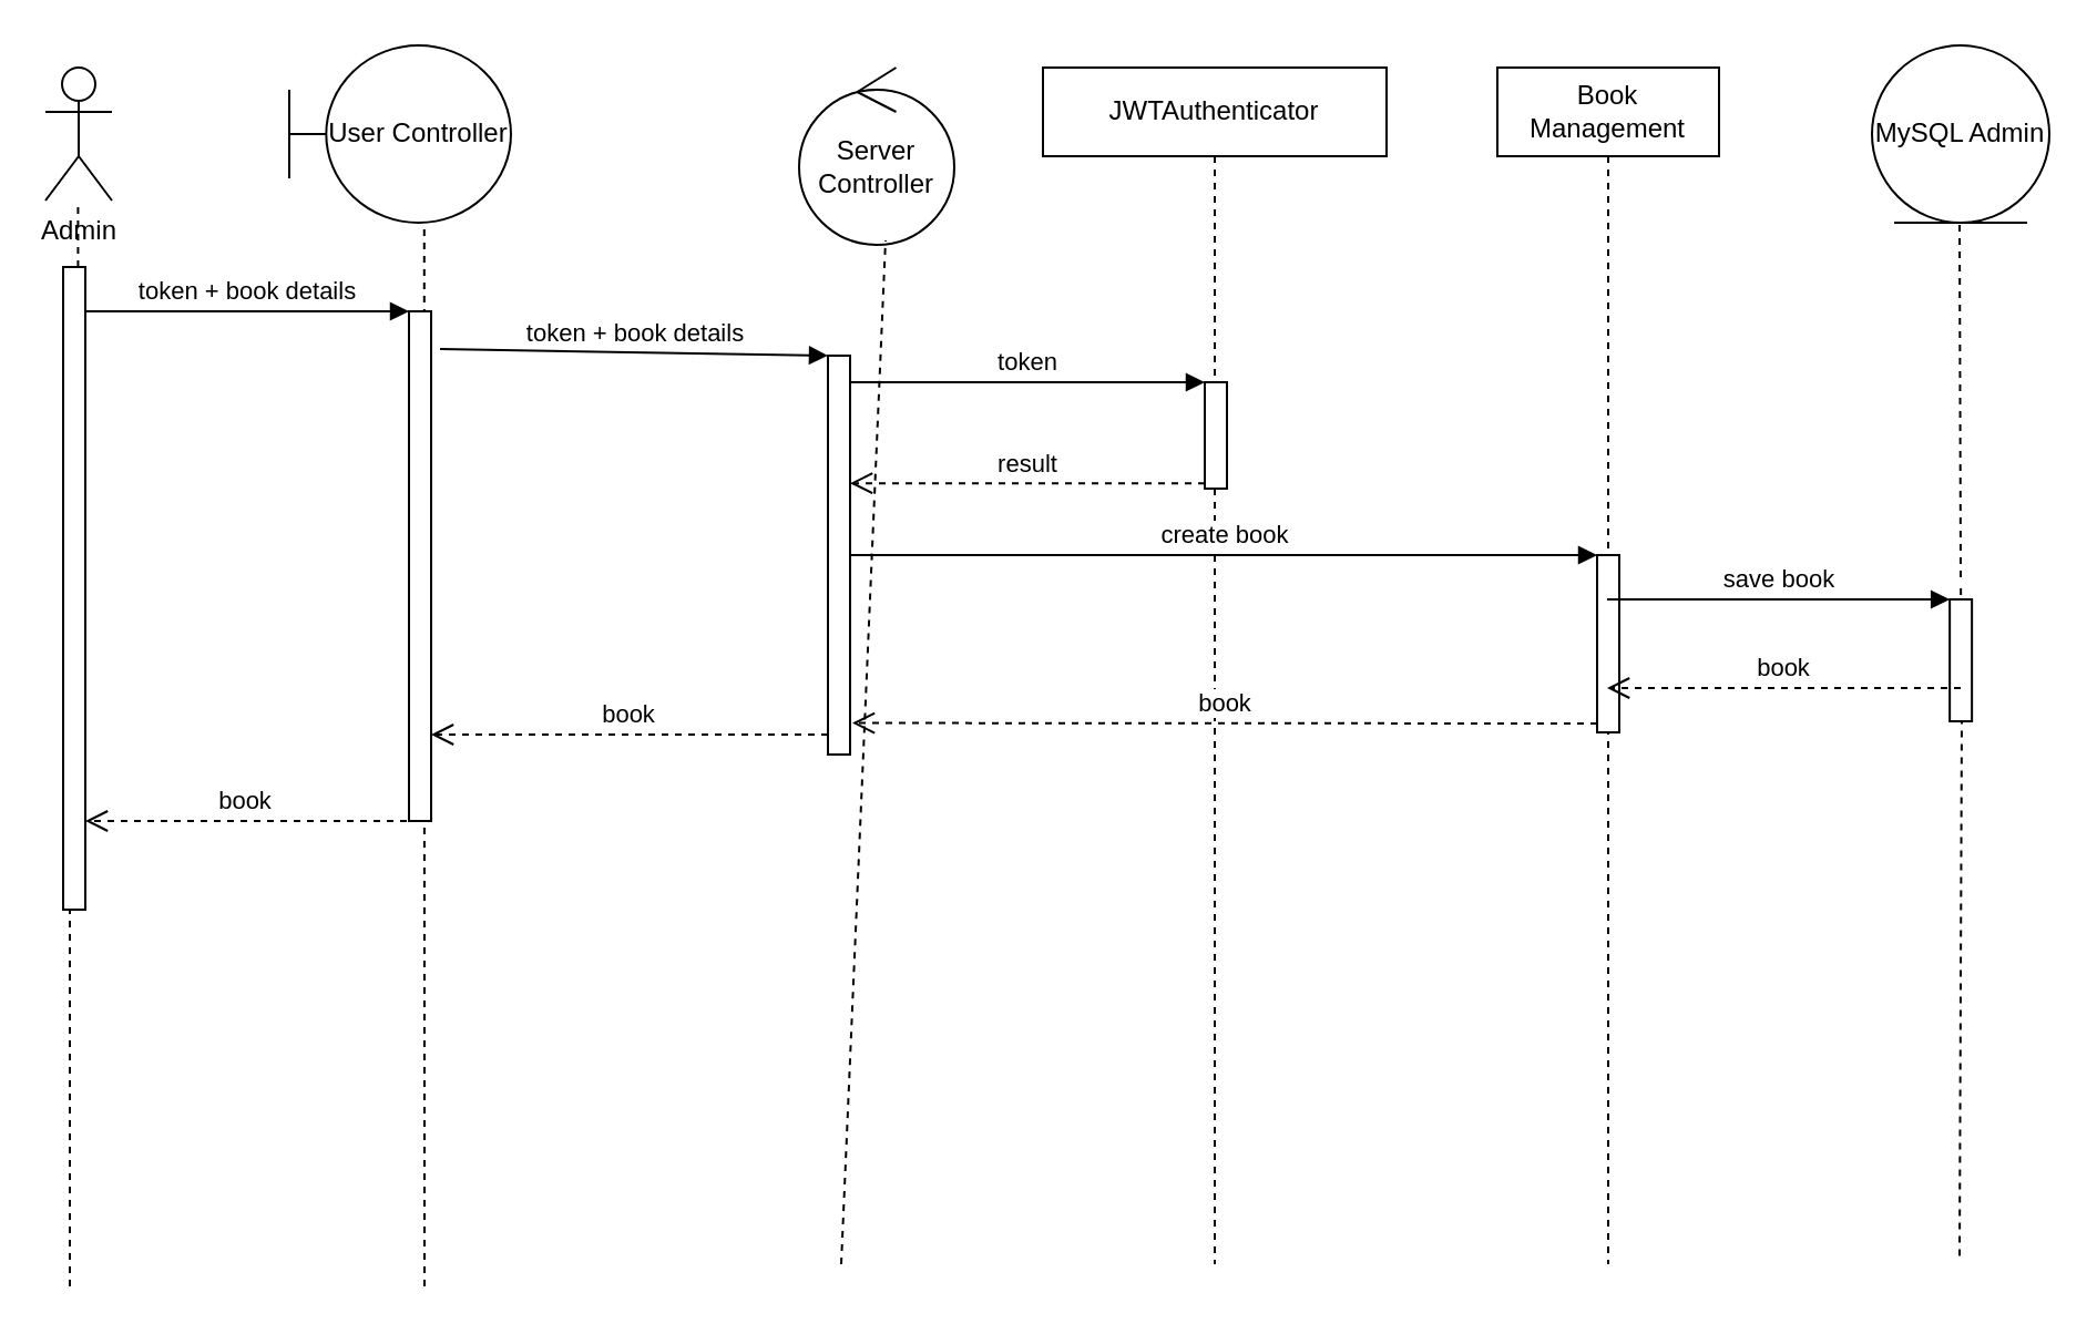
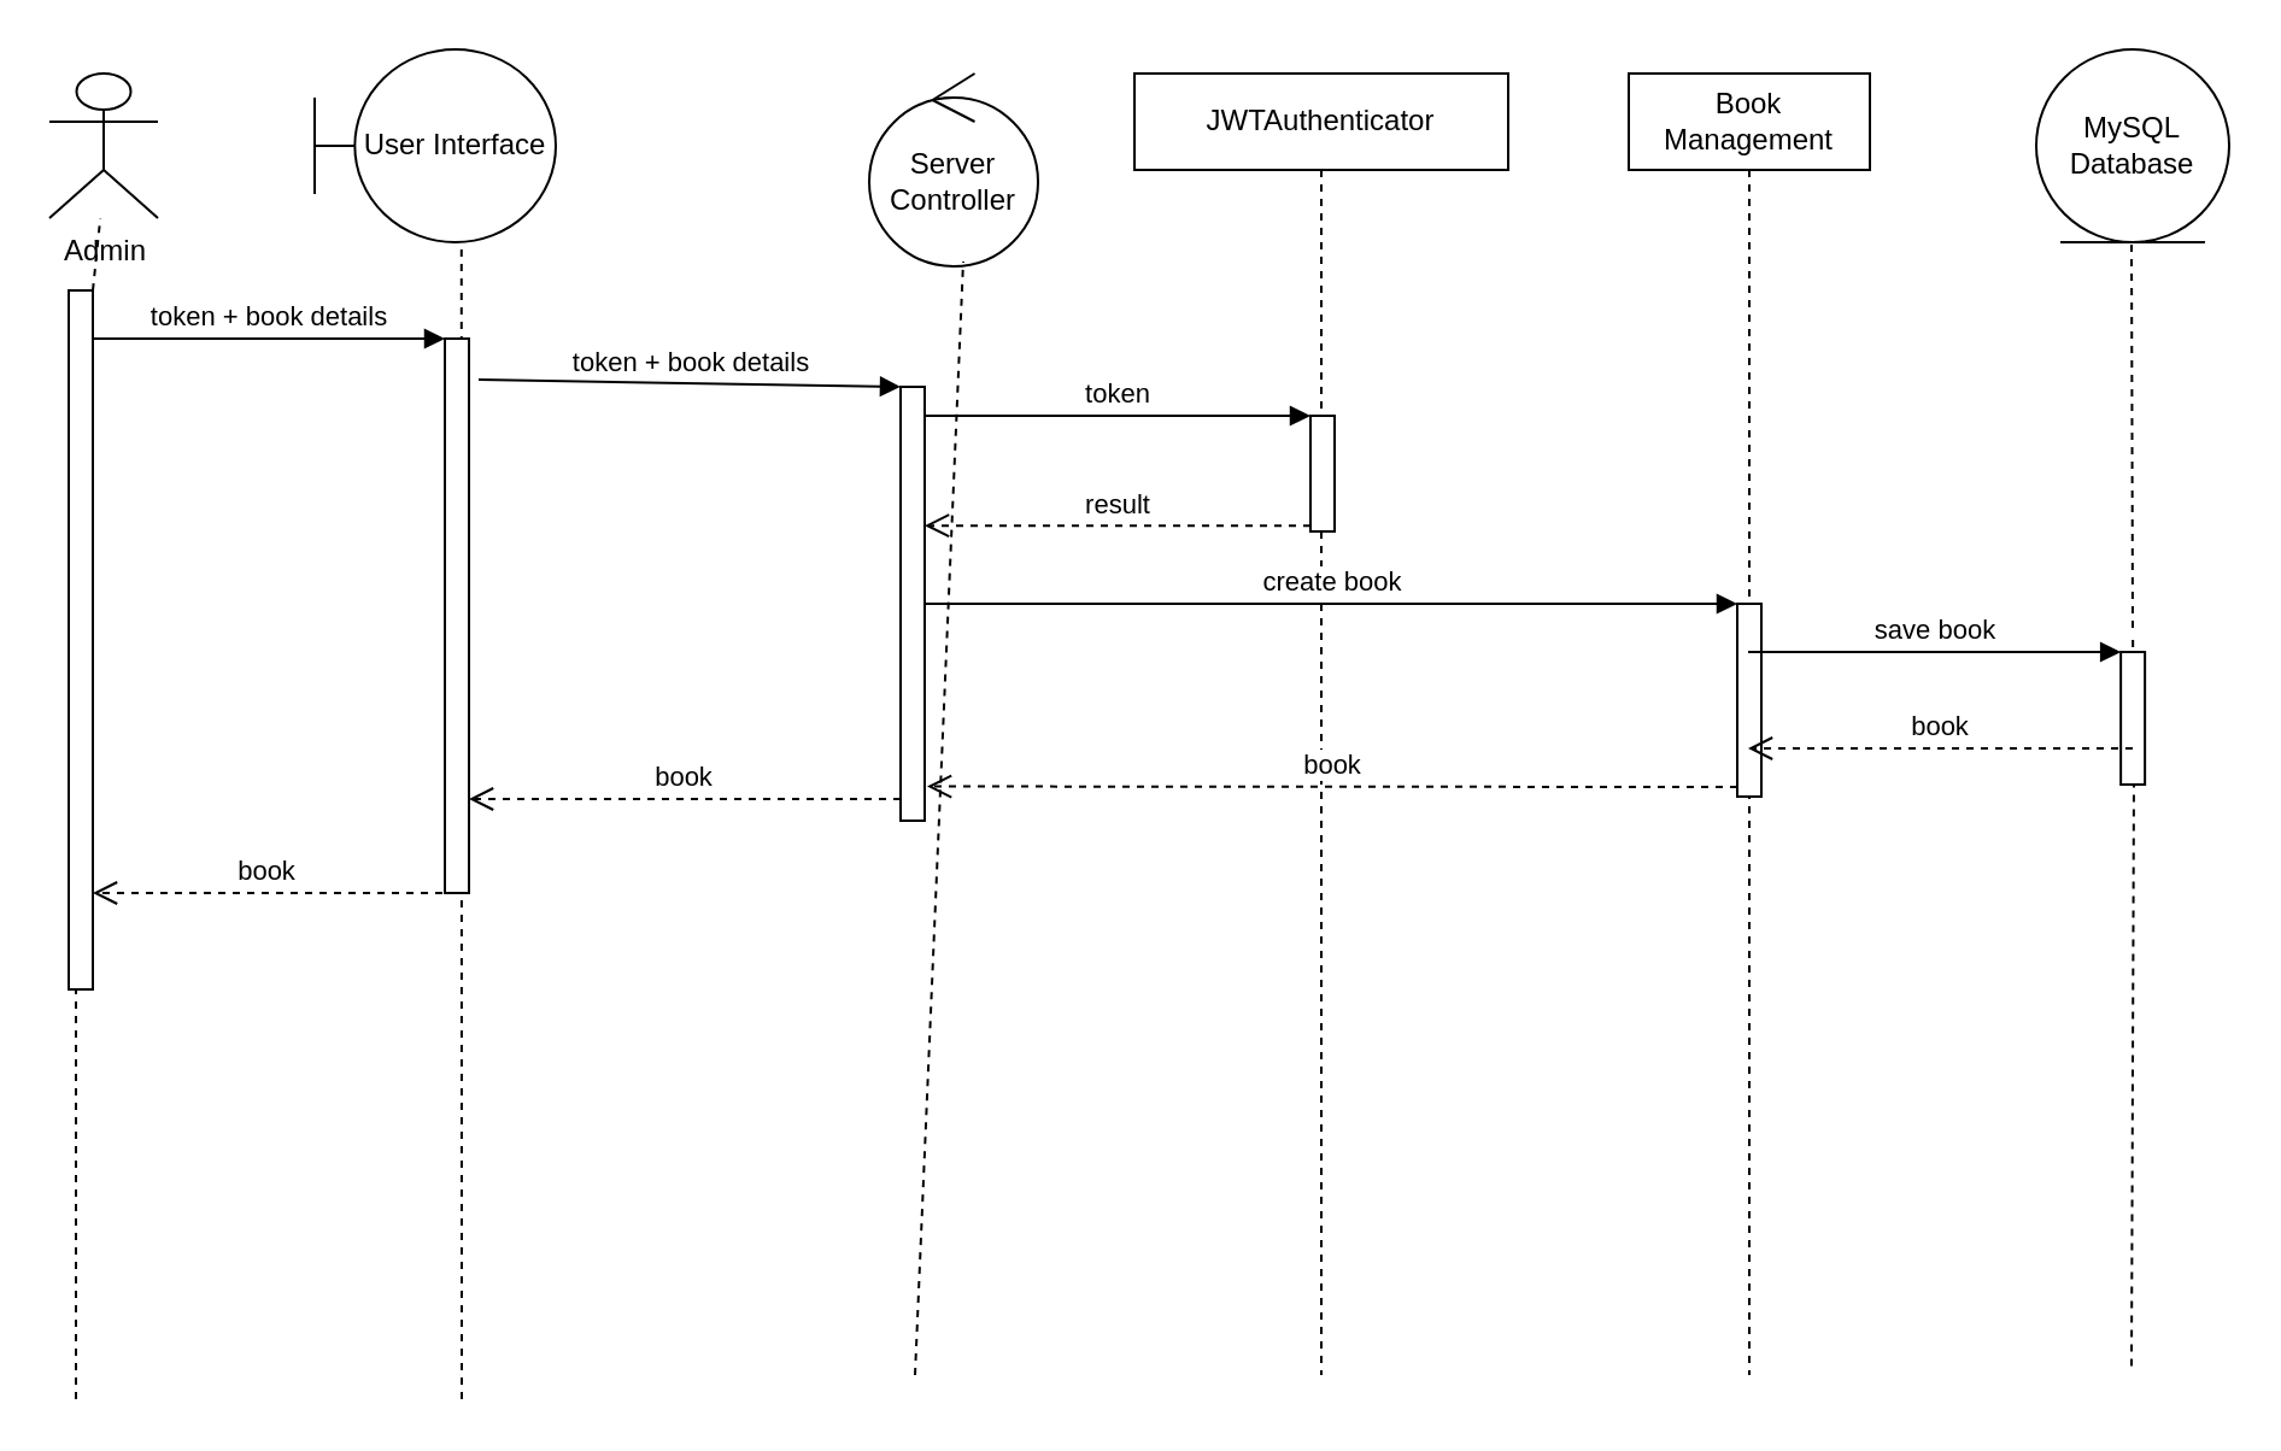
  <mxCell id="0" />
  <mxCell id="1" parent="0" />
- <mxCell id="2" value="Admin" style="shape=umlActor;verticalLabelPosition=bottom;verticalAlign=top;html=1;outlineConnect=0;" vertex="1" parent="1"><mxGeometry x="20" y="30" width="30" height="60" as="geometry" /></mxCell>
+ <mxCell id="2" value="Admin" style="shape=umlActor;verticalLabelPosition=bottom;verticalAlign=top;html=1;outlineConnect=0;" vertex="1" parent="1"><mxGeometry x="20" y="30" width="45" height="60" as="geometry" /></mxCell>
  <mxCell id="3" value="" style="endArrow=none;dashed=1;html=1;" edge="1" parent="1" source="16" target="2"><mxGeometry width="50" height="50" relative="1" as="geometry"><mxPoint x="31" y="640" as="sourcePoint" /><mxPoint x="70" y="130" as="targetPoint" /></mxGeometry></mxCell>
- <mxCell id="4" value="User Controller" style="shape=umlBoundary;whiteSpace=wrap;html=1;" vertex="1" parent="1"><mxGeometry x="130" y="20" width="100" height="80" as="geometry" /></mxCell>
+ <mxCell id="4" value="User Interface" style="shape=umlBoundary;whiteSpace=wrap;html=1;" vertex="1" parent="1"><mxGeometry x="130" y="20" width="100" height="80" as="geometry" /></mxCell>
  <mxCell id="5" value="" style="endArrow=none;dashed=1;html=1;" edge="1" parent="1"><mxGeometry width="50" height="50" relative="1" as="geometry"><mxPoint x="191" y="580" as="sourcePoint" /><mxPoint x="190.893" y="100" as="targetPoint" /></mxGeometry></mxCell>
  <mxCell id="6" value="Server Controller" style="ellipse;shape=umlControl;whiteSpace=wrap;html=1;" vertex="1" parent="1"><mxGeometry x="360" y="30" width="70" height="80" as="geometry" /></mxCell>
  <mxCell id="7" value="" style="endArrow=none;dashed=1;html=1;entryX=0.557;entryY=0.975;entryDx=0;entryDy=0;entryPerimeter=0;" edge="1" parent="1" target="6"><mxGeometry width="50" height="50" relative="1" as="geometry"><mxPoint x="379" y="570" as="sourcePoint" /><mxPoint x="200.893" y="110" as="targetPoint" /></mxGeometry></mxCell>
  <mxCell id="8" value="" style="html=1;points=[];perimeter=orthogonalPerimeter;" vertex="1" parent="1"><mxGeometry x="184" y="140" width="10" height="230" as="geometry" /></mxCell>
  <mxCell id="9" value="token + book details" style="html=1;verticalAlign=bottom;endArrow=block;entryX=0;entryY=0;" edge="1" parent="1" source="16" target="8"><mxGeometry relative="1" as="geometry"><mxPoint x="70" y="170" as="sourcePoint" /></mxGeometry></mxCell>
  <mxCell id="10" value="book" style="html=1;verticalAlign=bottom;endArrow=open;dashed=1;endSize=8;exitX=-0.1;exitY=1;exitDx=0;exitDy=0;exitPerimeter=0;" edge="1" parent="1" source="8" target="16"><mxGeometry relative="1" as="geometry"><mxPoint x="50" y="390" as="targetPoint" /></mxGeometry></mxCell>
- <mxCell id="11" value="MySQL Admin" style="ellipse;shape=umlEntity;whiteSpace=wrap;html=1;" vertex="1" parent="1"><mxGeometry x="844" y="20" width="80" height="80" as="geometry" /></mxCell>
+ <mxCell id="11" value="MySQL Database" style="ellipse;shape=umlEntity;whiteSpace=wrap;html=1;" vertex="1" parent="1"><mxGeometry x="844" y="20" width="80" height="80" as="geometry" /></mxCell>
  <mxCell id="12" value="" style="endArrow=none;dashed=1;html=1;entryX=0.557;entryY=0.975;entryDx=0;entryDy=0;entryPerimeter=0;" edge="1" parent="1"><mxGeometry width="50" height="50" relative="1" as="geometry"><mxPoint x="884" y="260" as="sourcePoint" /><mxPoint x="883.5" y="100" as="targetPoint" /></mxGeometry></mxCell>
  <mxCell id="13" value="" style="html=1;points=[];perimeter=orthogonalPerimeter;" vertex="1" parent="1"><mxGeometry x="373" y="160" width="10" height="180" as="geometry" /></mxCell>
  <mxCell id="14" value="token + book details" style="html=1;verticalAlign=bottom;endArrow=block;entryX=0;entryY=0;exitX=1.4;exitY=0.074;exitDx=0;exitDy=0;exitPerimeter=0;" edge="1" parent="1" source="8" target="13"><mxGeometry relative="1" as="geometry"><mxPoint x="300" y="160" as="sourcePoint" /></mxGeometry></mxCell>
  <mxCell id="15" value="book" style="html=1;verticalAlign=bottom;endArrow=open;dashed=1;endSize=8;exitX=0;exitY=0.95;" edge="1" parent="1" source="13" target="8"><mxGeometry relative="1" as="geometry"><mxPoint x="300" y="236" as="targetPoint" /></mxGeometry></mxCell>
  <mxCell id="16" value="" style="html=1;points=[];perimeter=orthogonalPerimeter;" vertex="1" parent="1"><mxGeometry x="28" y="120" width="10" height="290" as="geometry" /></mxCell>
  <mxCell id="17" value="" style="endArrow=none;dashed=1;html=1;" edge="1" parent="1" target="16"><mxGeometry width="50" height="50" relative="1" as="geometry"><mxPoint x="31" y="580" as="sourcePoint" /><mxPoint x="34.793" y="90" as="targetPoint" /></mxGeometry></mxCell>
  <mxCell id="18" value="JWTAuthenticator" style="shape=umlLifeline;perimeter=lifelinePerimeter;whiteSpace=wrap;html=1;container=1;collapsible=0;recursiveResize=0;outlineConnect=0;" vertex="1" parent="1"><mxGeometry x="470" y="30" width="155" height="540" as="geometry" /></mxCell>
  <mxCell id="19" value="" style="html=1;points=[];perimeter=orthogonalPerimeter;" vertex="1" parent="18"><mxGeometry x="73" y="142" width="10" height="48" as="geometry" /></mxCell>
  <mxCell id="20" value="" style="endArrow=none;dashed=1;html=1;entryX=0.557;entryY=0.975;entryDx=0;entryDy=0;entryPerimeter=0;" edge="1" parent="1" target="28"><mxGeometry width="50" height="50" relative="1" as="geometry"><mxPoint x="884.07" y="265" as="sourcePoint" /><mxPoint x="884.07" y="250" as="targetPoint" /></mxGeometry></mxCell>
  <mxCell id="21" value="Book Management" style="shape=umlLifeline;perimeter=lifelinePerimeter;whiteSpace=wrap;html=1;container=1;collapsible=0;recursiveResize=0;outlineConnect=0;" vertex="1" parent="1"><mxGeometry x="675" y="30" width="100" height="540" as="geometry" /></mxCell>
  <mxCell id="22" value="" style="html=1;points=[];perimeter=orthogonalPerimeter;" vertex="1" parent="21"><mxGeometry x="45" y="220" width="10" height="80" as="geometry" /></mxCell>
  <mxCell id="23" value="token" style="html=1;verticalAlign=bottom;endArrow=block;entryX=0;entryY=0;" edge="1" target="19" parent="1" source="13"><mxGeometry relative="1" as="geometry"><mxPoint x="473" y="172" as="sourcePoint" /></mxGeometry></mxCell>
  <mxCell id="24" value="result" style="html=1;verticalAlign=bottom;endArrow=open;dashed=1;endSize=8;exitX=0;exitY=0.95;" edge="1" source="19" parent="1" target="13"><mxGeometry relative="1" as="geometry"><mxPoint x="473" y="248" as="targetPoint" /></mxGeometry></mxCell>
  <mxCell id="25" value="create book" style="html=1;verticalAlign=bottom;endArrow=block;entryX=0;entryY=0;" edge="1" target="22" parent="1" source="13"><mxGeometry relative="1" as="geometry"><mxPoint x="605" y="310" as="sourcePoint" /></mxGeometry></mxCell>
  <mxCell id="26" value="book" style="html=1;verticalAlign=bottom;endArrow=open;dashed=1;endSize=8;exitX=0;exitY=0.95;entryX=1.1;entryY=0.921;entryDx=0;entryDy=0;entryPerimeter=0;" edge="1" source="22" parent="1" target="13"><mxGeometry relative="1" as="geometry"><mxPoint x="605" y="386" as="targetPoint" /></mxGeometry></mxCell>
  <mxCell id="27" value="" style="endArrow=none;dashed=1;html=1;entryX=0.557;entryY=0.975;entryDx=0;entryDy=0;entryPerimeter=0;" edge="1" parent="1"><mxGeometry width="50" height="50" relative="1" as="geometry"><mxPoint x="883.5" y="566.25" as="sourcePoint" /><mxPoint x="884.57" y="304" as="targetPoint" /></mxGeometry></mxCell>
  <mxCell id="28" value="" style="html=1;points=[];perimeter=orthogonalPerimeter;" vertex="1" parent="1"><mxGeometry x="879.07" y="270" width="10" height="55" as="geometry" /></mxCell>
  <mxCell id="29" value="save book" style="html=1;verticalAlign=bottom;endArrow=block;entryX=0;entryY=0;" edge="1" target="28" parent="1" source="21"><mxGeometry relative="1" as="geometry"><mxPoint x="809.07" y="245" as="sourcePoint" /></mxGeometry></mxCell>
  <mxCell id="30" value="book" style="html=1;verticalAlign=bottom;endArrow=open;dashed=1;endSize=8;" edge="1" parent="1" target="21"><mxGeometry relative="1" as="geometry"><mxPoint x="809.07" y="321" as="targetPoint" /><mxPoint x="884" y="310" as="sourcePoint" /></mxGeometry></mxCell>
